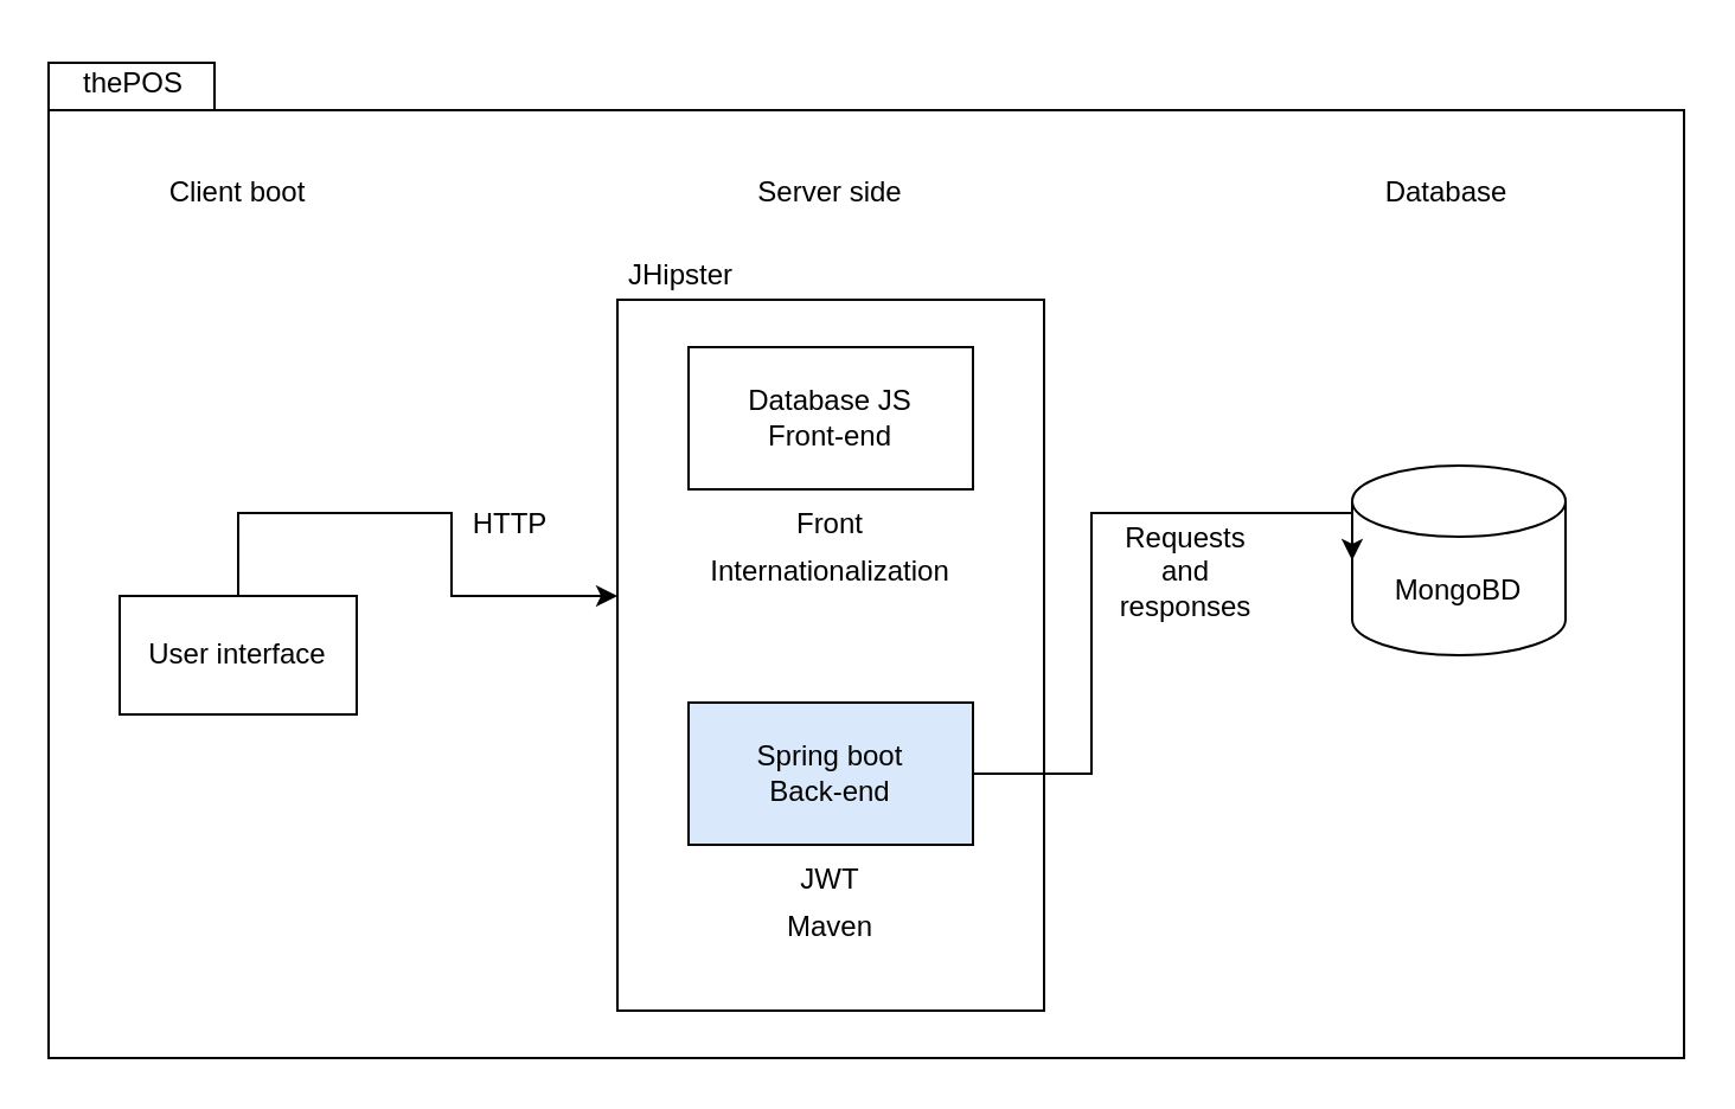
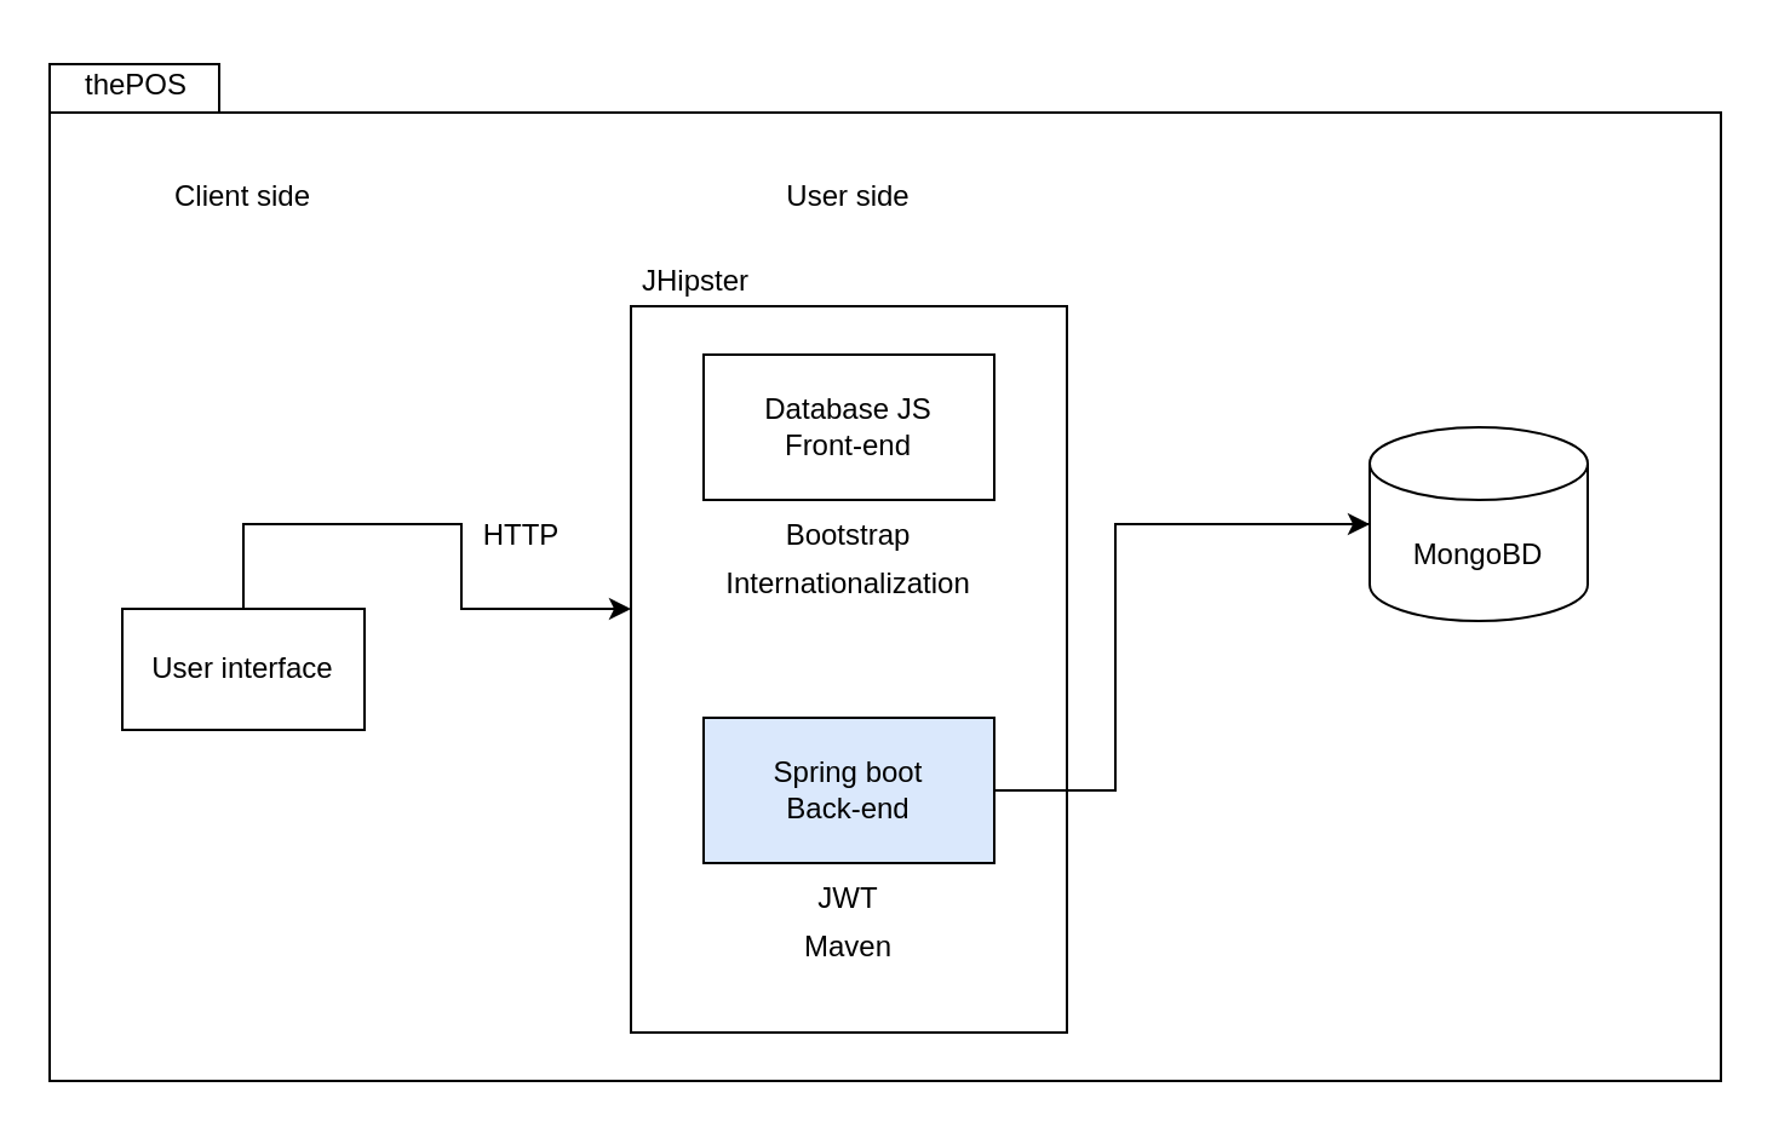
  <mxCell id="0" />
  <mxCell id="1" parent="0" />
  <mxCell id="2" value="" style="shape=folder;fontStyle=1;spacingTop=10;tabWidth=70;tabHeight=20;tabPosition=left;html=1;" parent="1" vertex="1"><mxGeometry x="20" y="26" width="690" height="420" as="geometry" /></mxCell>
  <mxCell id="3" style="edgeStyle=orthogonalEdgeStyle;rounded=0;orthogonalLoop=1;jettySize=auto;html=1;exitX=0;exitY=0.5;exitDx=0;exitDy=0;exitPerimeter=0;entryX=1;entryY=0.5;entryDx=0;entryDy=0;" parent="1" source="4" target="14" edge="1"><mxGeometry relative="1" as="geometry"><Array as="points"><mxPoint x="460" y="216" /><mxPoint x="460" y="326" /></Array></mxGeometry></mxCell>
- <mxCell id="4" value="MongoBD" style="shape=cylinder3;whiteSpace=wrap;html=1;boundedLbl=1;backgroundOutline=1;size=15;" parent="1" vertex="1"><mxGeometry x="570" y="196" width="90" height="80" as="geometry" /></mxCell>
- <mxCell id="5" value="Database" style="text;html=1;strokeColor=none;fillColor=none;align=center;verticalAlign=middle;whiteSpace=wrap;rounded=0;" parent="1" vertex="1"><mxGeometry x="580" y="66" width="60" height="30" as="geometry" /></mxCell>
- <mxCell id="6" value="Client boot" style="text;html=1;strokeColor=none;fillColor=none;align=center;verticalAlign=middle;whiteSpace=wrap;rounded=0;" parent="1" vertex="1"><mxGeometry x="70" y="66" width="60" height="30" as="geometry" /></mxCell>
- <mxCell id="7" value="Server side" style="text;html=1;strokeColor=none;fillColor=none;align=center;verticalAlign=middle;whiteSpace=wrap;rounded=0;" parent="1" vertex="1"><mxGeometry x="310" y="66" width="80" height="30" as="geometry" /></mxCell>
+ <mxCell id="4" value="MongoBD" style="shape=cylinder3;whiteSpace=wrap;html=1;boundedLbl=1;backgroundOutline=1;size=15;" parent="1" vertex="1"><mxGeometry x="565" y="176" width="90" height="80" as="geometry" /></mxCell>
+ <mxCell id="6" value="Client side" style="text;html=1;strokeColor=none;fillColor=none;align=center;verticalAlign=middle;whiteSpace=wrap;rounded=0;" parent="1" vertex="1"><mxGeometry x="70" y="66" width="60" height="30" as="geometry" /></mxCell>
+ <mxCell id="7" value="User side" style="text;html=1;strokeColor=none;fillColor=none;align=center;verticalAlign=middle;whiteSpace=wrap;rounded=0;" parent="1" vertex="1"><mxGeometry x="310" y="66" width="80" height="30" as="geometry" /></mxCell>
  <mxCell id="8" style="edgeStyle=orthogonalEdgeStyle;rounded=0;orthogonalLoop=1;jettySize=auto;html=1;" parent="1" source="9" target="11" edge="1"><mxGeometry relative="1" as="geometry"><Array as="points"><mxPoint x="190" y="216" /><mxPoint x="190" y="251" /></Array></mxGeometry></mxCell>
  <mxCell id="9" value="User interface" style="rounded=0;whiteSpace=wrap;html=1;" parent="1" vertex="1"><mxGeometry x="50" y="251" width="100" height="50" as="geometry" /></mxCell>
  <mxCell id="10" value="thePOS" style="text;html=1;strokeColor=none;fillColor=none;align=center;verticalAlign=middle;whiteSpace=wrap;rounded=0;" parent="1" vertex="1"><mxGeometry x="26" y="20" width="60" height="30" as="geometry" /></mxCell>
  <mxCell id="11" value="" style="rounded=0;whiteSpace=wrap;html=1;" parent="1" vertex="1"><mxGeometry x="260" y="126" width="180" height="300" as="geometry" /></mxCell>
  <mxCell id="12" value="&lt;div&gt;Database JS &lt;br&gt;&lt;/div&gt;&lt;div&gt;Front-end&lt;br&gt;&lt;/div&gt;" style="rounded=0;whiteSpace=wrap;html=1;" parent="1" vertex="1"><mxGeometry x="290" y="146" width="120" height="60" as="geometry" /></mxCell>
  <mxCell id="13" style="edgeStyle=orthogonalEdgeStyle;rounded=0;orthogonalLoop=1;jettySize=auto;html=1;exitX=1;exitY=0.5;exitDx=0;exitDy=0;entryX=0;entryY=0.5;entryDx=0;entryDy=0;entryPerimeter=0;" parent="1" source="14" target="4" edge="1"><mxGeometry relative="1" as="geometry"><Array as="points"><mxPoint x="460" y="326" /><mxPoint x="460" y="216" /></Array></mxGeometry></mxCell>
  <mxCell id="14" value="&lt;div&gt;Spring boot&lt;/div&gt;&lt;div&gt;Back-end&lt;br&gt;&lt;/div&gt;" style="rounded=0;whiteSpace=wrap;html=1;fillColor=#dae8fc;" parent="1" vertex="1"><mxGeometry x="290" y="296" width="120" height="60" as="geometry" /></mxCell>
  <mxCell id="15" value="JHipster" style="text;html=1;strokeColor=none;fillColor=none;align=center;verticalAlign=middle;whiteSpace=wrap;rounded=0;" parent="1" vertex="1"><mxGeometry x="257" y="101" width="60" height="30" as="geometry" /></mxCell>
- <mxCell id="16" value="Requests and responses" style="text;html=1;strokeColor=none;fillColor=none;align=center;verticalAlign=middle;whiteSpace=wrap;rounded=0;" parent="1" vertex="1"><mxGeometry x="470" y="226" width="60" height="30" as="geometry" /></mxCell>
  <mxCell id="17" value="HTTP" style="text;html=1;strokeColor=none;fillColor=none;align=center;verticalAlign=middle;whiteSpace=wrap;rounded=0;" parent="1" vertex="1"><mxGeometry x="185" y="206" width="60" height="30" as="geometry" /></mxCell>
- <mxCell id="18" value="Front" style="text;html=1;strokeColor=none;fillColor=none;align=center;verticalAlign=middle;whiteSpace=wrap;rounded=0;" parent="1" vertex="1"><mxGeometry x="320" y="206" width="60" height="30" as="geometry" /></mxCell>
+ <mxCell id="18" value="Bootstrap" style="text;html=1;strokeColor=none;fillColor=none;align=center;verticalAlign=middle;whiteSpace=wrap;rounded=0;" parent="1" vertex="1"><mxGeometry x="320" y="206" width="60" height="30" as="geometry" /></mxCell>
  <mxCell id="19" value="JWT" style="text;html=1;strokeColor=none;fillColor=none;align=center;verticalAlign=middle;whiteSpace=wrap;rounded=0;" parent="1" vertex="1"><mxGeometry x="320" y="356" width="60" height="30" as="geometry" /></mxCell>
  <mxCell id="20" value="Maven" style="text;html=1;strokeColor=none;fillColor=none;align=center;verticalAlign=middle;whiteSpace=wrap;rounded=0;" parent="1" vertex="1"><mxGeometry x="320" y="376" width="60" height="30" as="geometry" /></mxCell>
  <mxCell id="21" value="Internationalization" style="text;html=1;strokeColor=none;fillColor=none;align=center;verticalAlign=middle;whiteSpace=wrap;rounded=0;" parent="1" vertex="1"><mxGeometry x="320" y="226" width="60" height="30" as="geometry" /></mxCell>
